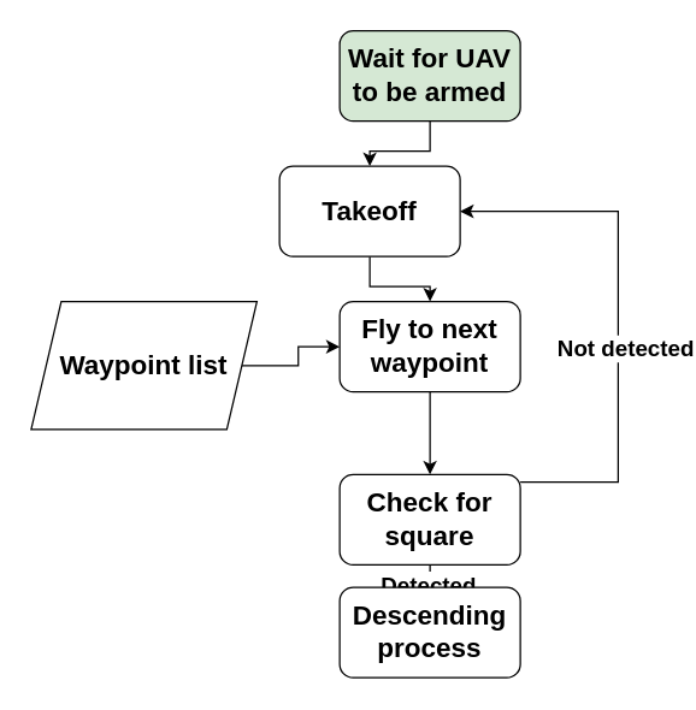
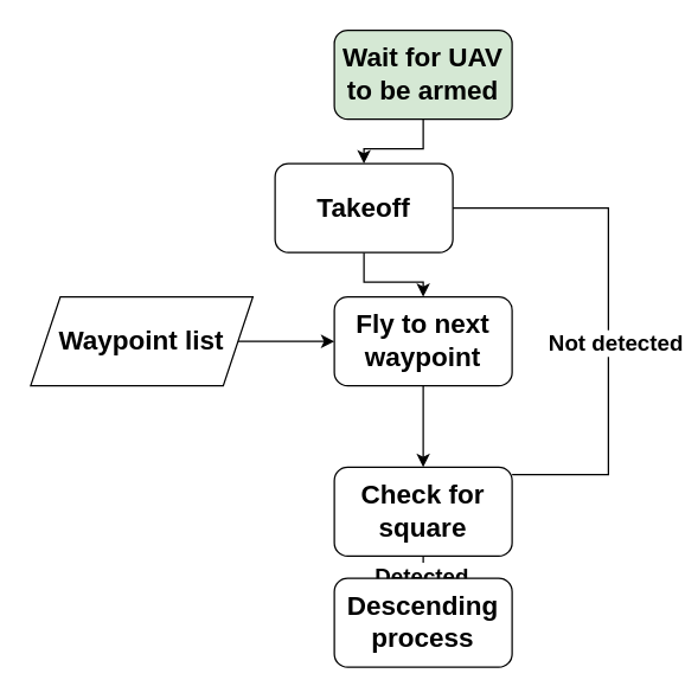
  <mxCell id="0" />
  <mxCell id="1" parent="0" />
  <mxCell id="2" value="" style="edgeStyle=orthogonalEdgeStyle;rounded=0;orthogonalLoop=1;jettySize=auto;html=1;" parent="1" source="3" target="5" edge="1"><mxGeometry relative="1" as="geometry" /></mxCell>
  <mxCell id="3" value="&lt;font style=&quot;font-size: 18px;&quot;&gt;&lt;b&gt;Takeoff&lt;/b&gt;&lt;/font&gt;" style="rounded=1;whiteSpace=wrap;html=1;" parent="1" vertex="1"><mxGeometry x="185" y="110" width="120" height="60" as="geometry" /></mxCell>
  <mxCell id="4" value="" style="edgeStyle=orthogonalEdgeStyle;rounded=0;orthogonalLoop=1;jettySize=auto;html=1;" parent="1" source="5" target="14" edge="1"><mxGeometry relative="1" as="geometry" /></mxCell>
  <mxCell id="5" value="&lt;font style=&quot;font-size: 18px;&quot;&gt;&lt;b&gt;Fly to next waypoint&lt;/b&gt;&lt;/font&gt;" style="rounded=1;whiteSpace=wrap;html=1;" parent="1" vertex="1"><mxGeometry x="225" y="200" width="120" height="60" as="geometry" /></mxCell>
  <mxCell id="6" value="" style="edgeStyle=orthogonalEdgeStyle;rounded=0;orthogonalLoop=1;jettySize=auto;html=1;" parent="1" source="7" target="3" edge="1"><mxGeometry relative="1" as="geometry" /></mxCell>
  <mxCell id="7" value="&lt;font style=&quot;font-size: 18px;&quot;&gt;&lt;b&gt;Wait for UAV to be armed&lt;/b&gt;&lt;/font&gt;" style="rounded=1;whiteSpace=wrap;html=1;fillColor=#d5e8d4;" parent="1" vertex="1"><mxGeometry x="225" y="20" width="120" height="60" as="geometry" /></mxCell>
  <mxCell id="8" value="" style="edgeStyle=orthogonalEdgeStyle;rounded=0;orthogonalLoop=1;jettySize=auto;html=1;" parent="1" source="9" target="5" edge="1"><mxGeometry relative="1" as="geometry" /></mxCell>
- <mxCell id="9" value="&lt;font style=&quot;font-size: 18px;&quot;&gt;&lt;b&gt;Waypoint list&lt;/b&gt;&lt;/font&gt;" style="shape=parallelogram;perimeter=parallelogramPerimeter;whiteSpace=wrap;html=1;fixedSize=1;" parent="1" vertex="1"><mxGeometry x="20" y="200" width="150" height="85" as="geometry" /></mxCell>
- <mxCell id="10" style="edgeStyle=orthogonalEdgeStyle;rounded=0;orthogonalLoop=1;jettySize=auto;html=1;entryX=1;entryY=0.5;entryDx=0;entryDy=0;" parent="1" source="14" target="3" edge="1"><mxGeometry relative="1" as="geometry"><Array as="points"><mxPoint x="410" y="320" /><mxPoint x="410" y="140" /></Array></mxGeometry></mxCell>
+ <mxCell id="9" value="&lt;font style=&quot;font-size: 18px;&quot;&gt;&lt;b&gt;Waypoint list&lt;/b&gt;&lt;/font&gt;" style="shape=parallelogram;perimeter=parallelogramPerimeter;whiteSpace=wrap;html=1;fixedSize=1;" parent="1" vertex="1"><mxGeometry x="20" y="200" width="150" height="60" as="geometry" /></mxCell>
+ <mxCell id="10" style="edgeStyle=orthogonalEdgeStyle;rounded=0;orthogonalLoop=1;jettySize=auto;html=1;entryX=1;entryY=0.5;entryDx=0;entryDy=0;endArrow=none;" parent="1" source="14" target="3" edge="1"><mxGeometry relative="1" as="geometry"><Array as="points"><mxPoint x="410" y="320" /><mxPoint x="410" y="140" /></Array></mxGeometry></mxCell>
  <mxCell id="11" value="&lt;font style=&quot;font-size: 15px;&quot;&gt;&lt;b&gt;Not detected&lt;/b&gt;&lt;/font&gt;" style="edgeLabel;html=1;align=center;verticalAlign=middle;resizable=0;points=[];" parent="10" vertex="1" connectable="0"><mxGeometry x="-0.806" y="2" relative="1" as="geometry"><mxPoint x="35" y="-88" as="offset" /></mxGeometry></mxCell>
  <mxCell id="12" value="" style="edgeStyle=orthogonalEdgeStyle;rounded=0;orthogonalLoop=1;jettySize=auto;html=1;entryX=0.5;entryY=0;entryDx=0;entryDy=0;" parent="1" source="14" target="15" edge="1"><mxGeometry relative="1" as="geometry"><mxPoint x="285" y="390" as="targetPoint" /></mxGeometry></mxCell>
  <mxCell id="13" value="&lt;font style=&quot;font-size: 15px;&quot;&gt;&lt;b&gt;Detected&lt;/b&gt;&lt;/font&gt;" style="edgeLabel;html=1;align=center;verticalAlign=middle;resizable=0;points=[];" vertex="1" connectable="0" parent="12"><mxGeometry x="-0.15" y="2" relative="1" as="geometry"><mxPoint as="offset" /></mxGeometry></mxCell>
  <mxCell id="14" value="&lt;font style=&quot;font-size: 18px;&quot;&gt;&lt;b&gt;Check for square&lt;/b&gt;&lt;/font&gt;" style="rounded=1;whiteSpace=wrap;html=1;" parent="1" vertex="1"><mxGeometry x="225" y="315" width="120" height="60" as="geometry" /></mxCell>
  <mxCell id="15" value="&lt;font style=&quot;font-size: 18px;&quot;&gt;&lt;b&gt;Descending process&lt;/b&gt;&lt;/font&gt;" style="rounded=1;whiteSpace=wrap;html=1;" parent="1" vertex="1"><mxGeometry x="225" y="390" width="120" height="60" as="geometry" /></mxCell>
